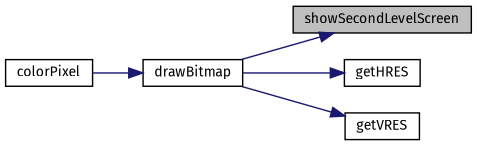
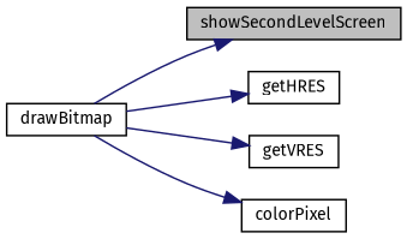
  digraph {
    fontname="Fira Sans"
    rankdir=LR
    node [color=black fillcolor=white fontname="Fira Sans" fontsize=10 shape=record style=filled]
    edge [color=midnightblue fontname="Fira Sans" fontsize=10 labelfontname=Helvetica labelfontsize=10 style=solid]
    n1 [fillcolor=grey75 fontcolor=black height=0.2 label=showSecondLevelScreen width=0.4]
    n2 [height=0.2 label=drawBitmap width=0.4]
    n3 [height=0.2 label=getHRES width=0.4]
    n4 [height=0.2 label=getVRES width=0.4]
    n5 [height=0.2 label=colorPixel width=0.4]
    n2 -> n1
    n2 -> n3
    n2 -> n4
-   n5 -> n2
+   n2 -> n5
  }
